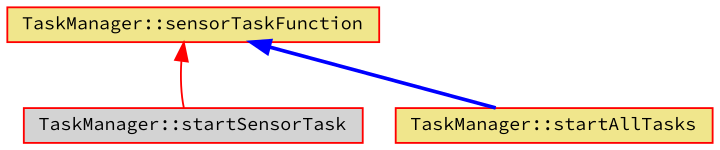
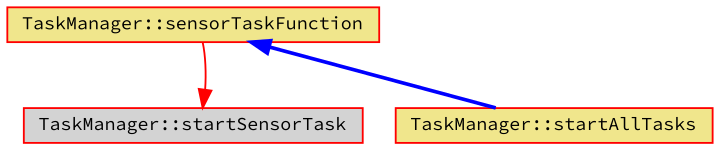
  digraph {
    fontname="Source Code Pro"
    rankdir=TB
    node [color=red fillcolor=khaki fontname="Source Code Pro" fontsize=10 shape=box style=filled]
    edge [dir=back fontname="Source Code Pro" fontsize=10 labelfontname=Helvetica labelfontsize=10]
    n1 [fontcolor=black height=0.2 label="TaskManager::sensorTaskFunction" width=0.4]
    n2 [fillcolor=lightgrey height=0.2 label="TaskManager::startSensorTask" width=0.4]
    n3 [height=0.2 label="TaskManager::startAllTasks" width=0.4]
-   n1 -> n2 [color=red style=solid]
+   n2 -> n1 [color=red style=solid]
    n1 -> n3 [color=blue style=bold]
  }
